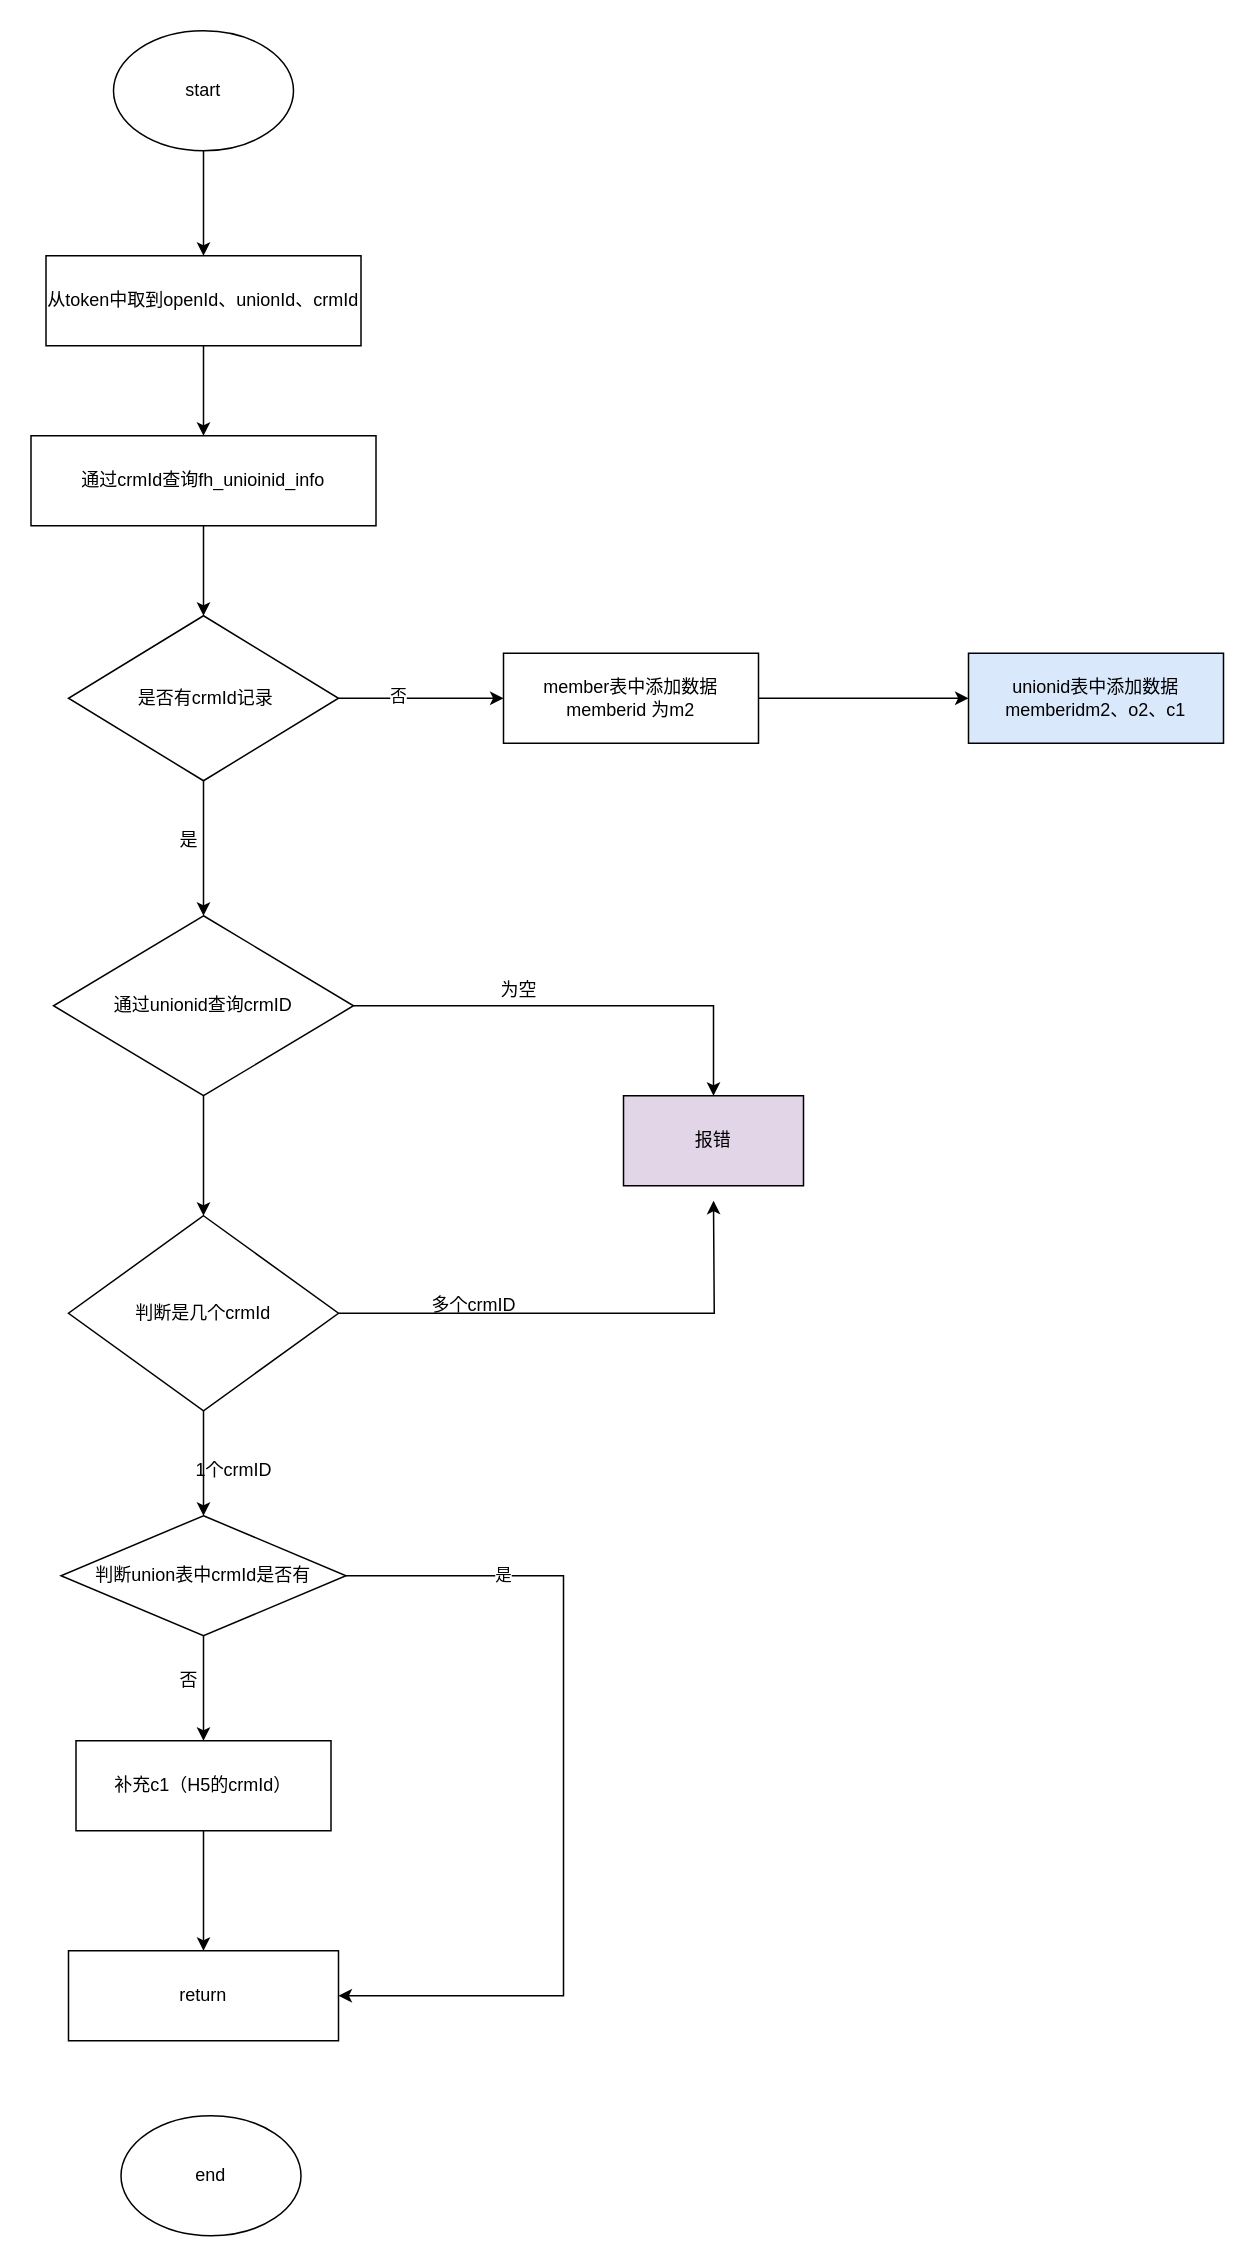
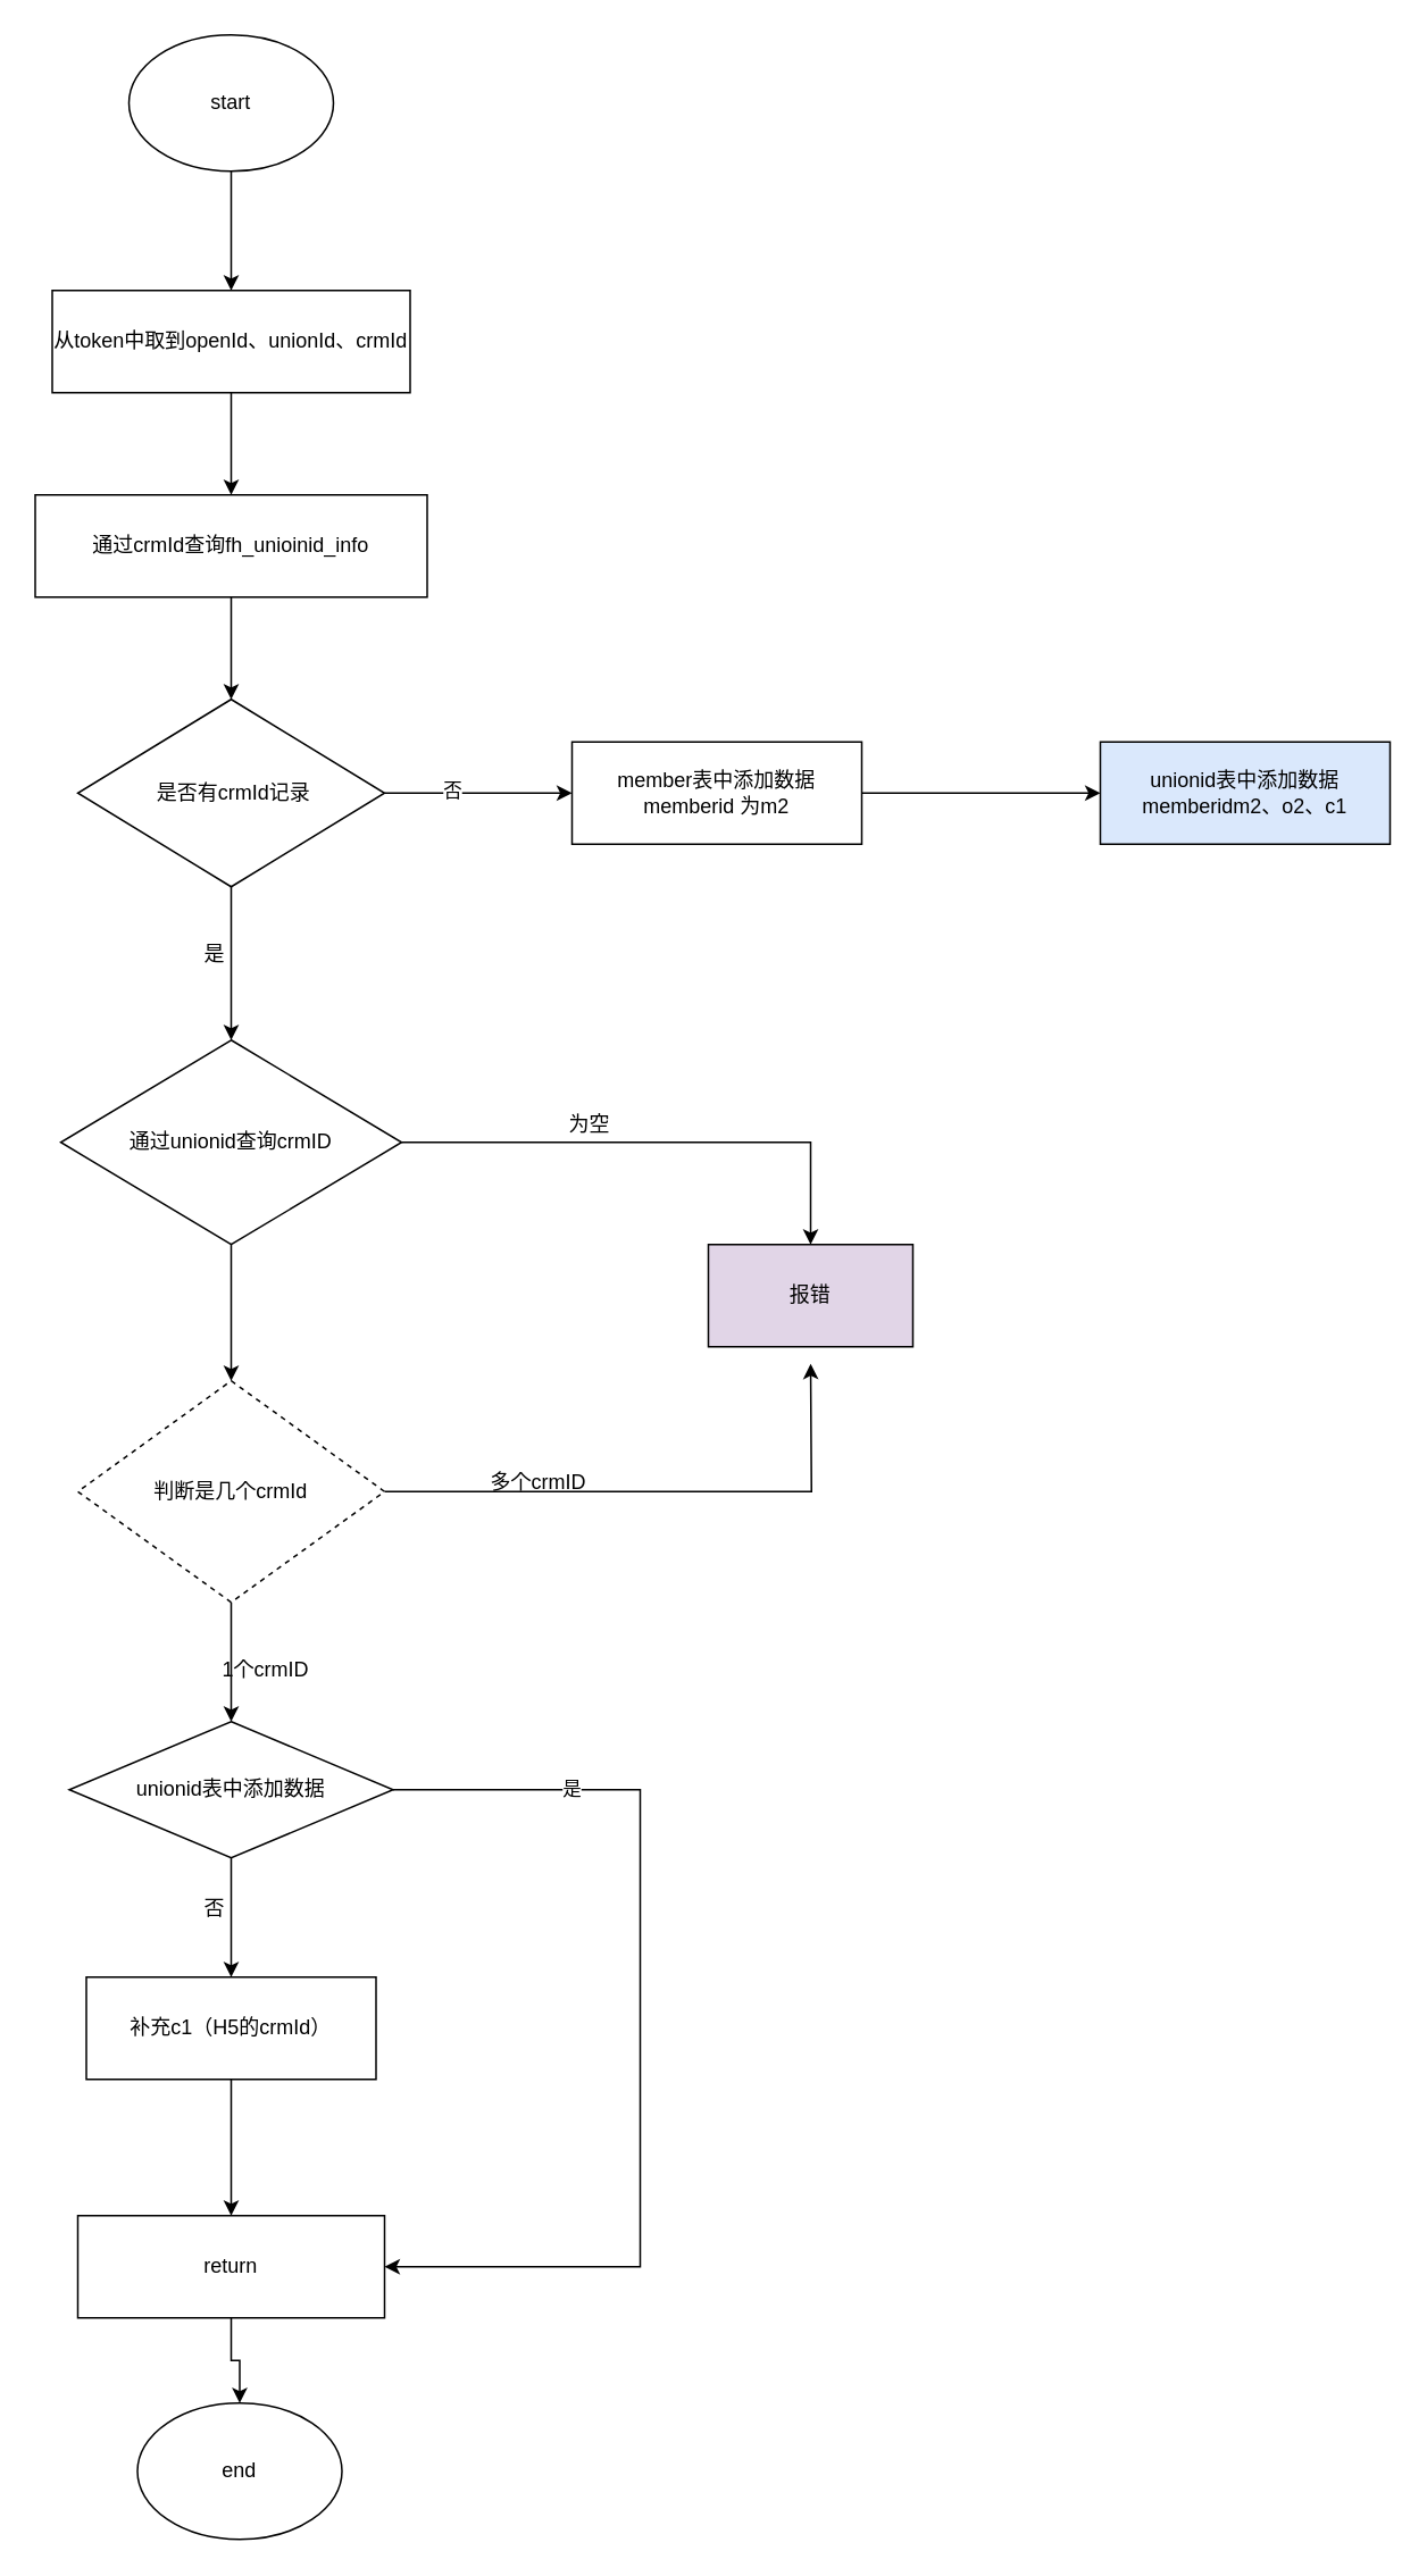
  <mxCell id="0" />
  <mxCell id="1" parent="0" />
  <mxCell id="2" value="" style="edgeStyle=orthogonalEdgeStyle;rounded=0;orthogonalLoop=1;jettySize=auto;html=1;" edge="1" parent="1" source="3" target="5"><mxGeometry relative="1" as="geometry" /></mxCell>
  <mxCell id="3" value="start" style="ellipse;whiteSpace=wrap;html=1;" vertex="1" parent="1"><mxGeometry x="75" y="20" width="120" height="80" as="geometry" /></mxCell>
  <mxCell id="4" value="" style="edgeStyle=orthogonalEdgeStyle;rounded=0;orthogonalLoop=1;jettySize=auto;html=1;" edge="1" parent="1" source="5" target="7"><mxGeometry relative="1" as="geometry" /></mxCell>
  <mxCell id="5" value="从token中取到openId、unionId、crmId" style="rounded=0;whiteSpace=wrap;html=1;" vertex="1" parent="1"><mxGeometry x="30" y="170" width="210" height="60" as="geometry" /></mxCell>
  <mxCell id="6" value="" style="edgeStyle=orthogonalEdgeStyle;rounded=0;orthogonalLoop=1;jettySize=auto;html=1;" edge="1" parent="1" source="7" target="11"><mxGeometry relative="1" as="geometry" /></mxCell>
  <mxCell id="7" value="通过crmId查询fh_unioinid_info" style="rounded=0;whiteSpace=wrap;html=1;" vertex="1" parent="1"><mxGeometry x="20" y="290" width="230" height="60" as="geometry" /></mxCell>
  <mxCell id="8" value="" style="edgeStyle=orthogonalEdgeStyle;rounded=0;orthogonalLoop=1;jettySize=auto;html=1;" edge="1" parent="1" source="11" target="13"><mxGeometry relative="1" as="geometry" /></mxCell>
  <mxCell id="9" value="否" style="edgeLabel;html=1;align=center;verticalAlign=middle;resizable=0;points=[];" vertex="1" connectable="0" parent="8"><mxGeometry x="-0.291" y="2" relative="1" as="geometry"><mxPoint as="offset" /></mxGeometry></mxCell>
  <mxCell id="10" value="" style="edgeStyle=orthogonalEdgeStyle;rounded=0;orthogonalLoop=1;jettySize=auto;html=1;" edge="1" parent="1" source="11"><mxGeometry relative="1" as="geometry"><mxPoint x="135" y="610" as="targetPoint" /></mxGeometry></mxCell>
  <mxCell id="11" value="&amp;nbsp;是否有crmId记录" style="rhombus;whiteSpace=wrap;html=1;" vertex="1" parent="1"><mxGeometry x="45" y="410" width="180" height="110" as="geometry" /></mxCell>
  <mxCell id="12" style="edgeStyle=orthogonalEdgeStyle;rounded=0;orthogonalLoop=1;jettySize=auto;html=1;entryX=0;entryY=0.5;entryDx=0;entryDy=0;" edge="1" parent="1" source="13" target="14"><mxGeometry relative="1" as="geometry" /></mxCell>
  <mxCell id="13" value="member表中添加数据 memberid 为m2" style="rounded=0;whiteSpace=wrap;html=1;" vertex="1" parent="1"><mxGeometry x="335" y="435" width="170" height="60" as="geometry" /></mxCell>
  <mxCell id="14" value="unionid表中添加数据 memberidm2、o2、c1" style="rounded=0;whiteSpace=wrap;html=1;fillColor=#dae8fc;" vertex="1" parent="1"><mxGeometry x="645" y="435" width="170" height="60" as="geometry" /></mxCell>
  <mxCell id="15" value="是" style="text;html=1;align=center;verticalAlign=middle;resizable=0;points=[];autosize=1;strokeColor=none;" vertex="1" parent="1"><mxGeometry x="110" y="550" width="30" height="20" as="geometry" /></mxCell>
  <mxCell id="16" style="edgeStyle=orthogonalEdgeStyle;rounded=0;orthogonalLoop=1;jettySize=auto;html=1;entryX=0.5;entryY=0;entryDx=0;entryDy=0;" edge="1" parent="1" source="18" target="22"><mxGeometry relative="1" as="geometry" /></mxCell>
  <mxCell id="17" value="" style="edgeStyle=orthogonalEdgeStyle;rounded=0;orthogonalLoop=1;jettySize=auto;html=1;" edge="1" parent="1" source="18" target="21"><mxGeometry relative="1" as="geometry" /></mxCell>
  <mxCell id="18" value="通过unionid查询crmID" style="rhombus;whiteSpace=wrap;html=1;" vertex="1" parent="1"><mxGeometry x="35" y="610" width="200" height="120" as="geometry" /></mxCell>
  <mxCell id="19" style="edgeStyle=orthogonalEdgeStyle;rounded=0;orthogonalLoop=1;jettySize=auto;html=1;" edge="1" parent="1" source="21"><mxGeometry relative="1" as="geometry"><mxPoint x="475" y="800" as="targetPoint" /></mxGeometry></mxCell>
  <mxCell id="20" value="" style="edgeStyle=orthogonalEdgeStyle;rounded=0;orthogonalLoop=1;jettySize=auto;html=1;" edge="1" parent="1" source="21" target="34"><mxGeometry relative="1" as="geometry" /></mxCell>
- <mxCell id="21" value="判断是几个crmId" style="rhombus;whiteSpace=wrap;html=1;" vertex="1" parent="1"><mxGeometry x="45" y="810" width="180" height="130" as="geometry" /></mxCell>
+ <mxCell id="21" value="判断是几个crmId" style="rhombus;whiteSpace=wrap;html=1;dashed=1;" vertex="1" parent="1"><mxGeometry x="45" y="810" width="180" height="130" as="geometry" /></mxCell>
  <mxCell id="22" value="报错" style="rounded=0;whiteSpace=wrap;html=1;fillColor=#e1d5e7;" vertex="1" parent="1"><mxGeometry x="415" y="730" width="120" height="60" as="geometry" /></mxCell>
  <mxCell id="23" value="为空" style="text;html=1;align=center;verticalAlign=middle;resizable=0;points=[];autosize=1;strokeColor=none;" vertex="1" parent="1"><mxGeometry x="325" y="650" width="40" height="20" as="geometry" /></mxCell>
  <mxCell id="24" value="多个crmID" style="text;html=1;align=center;verticalAlign=middle;resizable=0;points=[];autosize=1;strokeColor=none;" vertex="1" parent="1"><mxGeometry x="280" y="860" width="70" height="20" as="geometry" /></mxCell>
  <mxCell id="25" value="" style="edgeStyle=orthogonalEdgeStyle;rounded=0;orthogonalLoop=1;jettySize=auto;html=1;" edge="1" parent="1" source="26" target="28"><mxGeometry relative="1" as="geometry" /></mxCell>
  <mxCell id="26" value="补充c1（H5的crmId）" style="rounded=0;whiteSpace=wrap;html=1;" vertex="1" parent="1"><mxGeometry x="50" y="1160" width="170" height="60" as="geometry" /></mxCell>
+ <mxCell id="27" value="" style="edgeStyle=orthogonalEdgeStyle;rounded=0;orthogonalLoop=1;jettySize=auto;html=1;" edge="1" parent="1" source="28" target="30"><mxGeometry relative="1" as="geometry" /></mxCell>
  <mxCell id="28" value="return" style="rounded=0;whiteSpace=wrap;html=1;" vertex="1" parent="1"><mxGeometry x="45" y="1300" width="180" height="60" as="geometry" /></mxCell>
  <mxCell id="29" value="1个crmID" style="text;html=1;align=center;verticalAlign=middle;resizable=0;points=[];autosize=1;strokeColor=none;" vertex="1" parent="1"><mxGeometry x="120" y="970" width="70" height="20" as="geometry" /></mxCell>
  <mxCell id="30" value="end" style="ellipse;whiteSpace=wrap;html=1;" vertex="1" parent="1"><mxGeometry x="80" y="1410" width="120" height="80" as="geometry" /></mxCell>
  <mxCell id="31" value="" style="edgeStyle=orthogonalEdgeStyle;rounded=0;orthogonalLoop=1;jettySize=auto;html=1;" edge="1" parent="1" source="34" target="26"><mxGeometry relative="1" as="geometry" /></mxCell>
  <mxCell id="32" style="edgeStyle=orthogonalEdgeStyle;rounded=0;orthogonalLoop=1;jettySize=auto;html=1;entryX=1;entryY=0.5;entryDx=0;entryDy=0;" edge="1" parent="1" source="34" target="28"><mxGeometry relative="1" as="geometry"><Array as="points"><mxPoint x="375" y="1050" /><mxPoint x="375" y="1330" /></Array></mxGeometry></mxCell>
  <mxCell id="33" value="是" style="edgeLabel;html=1;align=center;verticalAlign=middle;resizable=0;points=[];" vertex="1" connectable="0" parent="32"><mxGeometry x="-0.639" y="1" relative="1" as="geometry"><mxPoint as="offset" /></mxGeometry></mxCell>
- <mxCell id="34" value="判断union表中crmId是否有" style="rhombus;whiteSpace=wrap;html=1;" vertex="1" parent="1"><mxGeometry x="40" y="1010" width="190" height="80" as="geometry" /></mxCell>
+ <mxCell id="34" value="unionid表中添加数据" style="rhombus;whiteSpace=wrap;html=1;" vertex="1" parent="1"><mxGeometry x="40" y="1010" width="190" height="80" as="geometry" /></mxCell>
  <mxCell id="35" value="否" style="text;html=1;align=center;verticalAlign=middle;resizable=0;points=[];autosize=1;strokeColor=none;" vertex="1" parent="1"><mxGeometry x="110" y="1110" width="30" height="20" as="geometry" /></mxCell>
